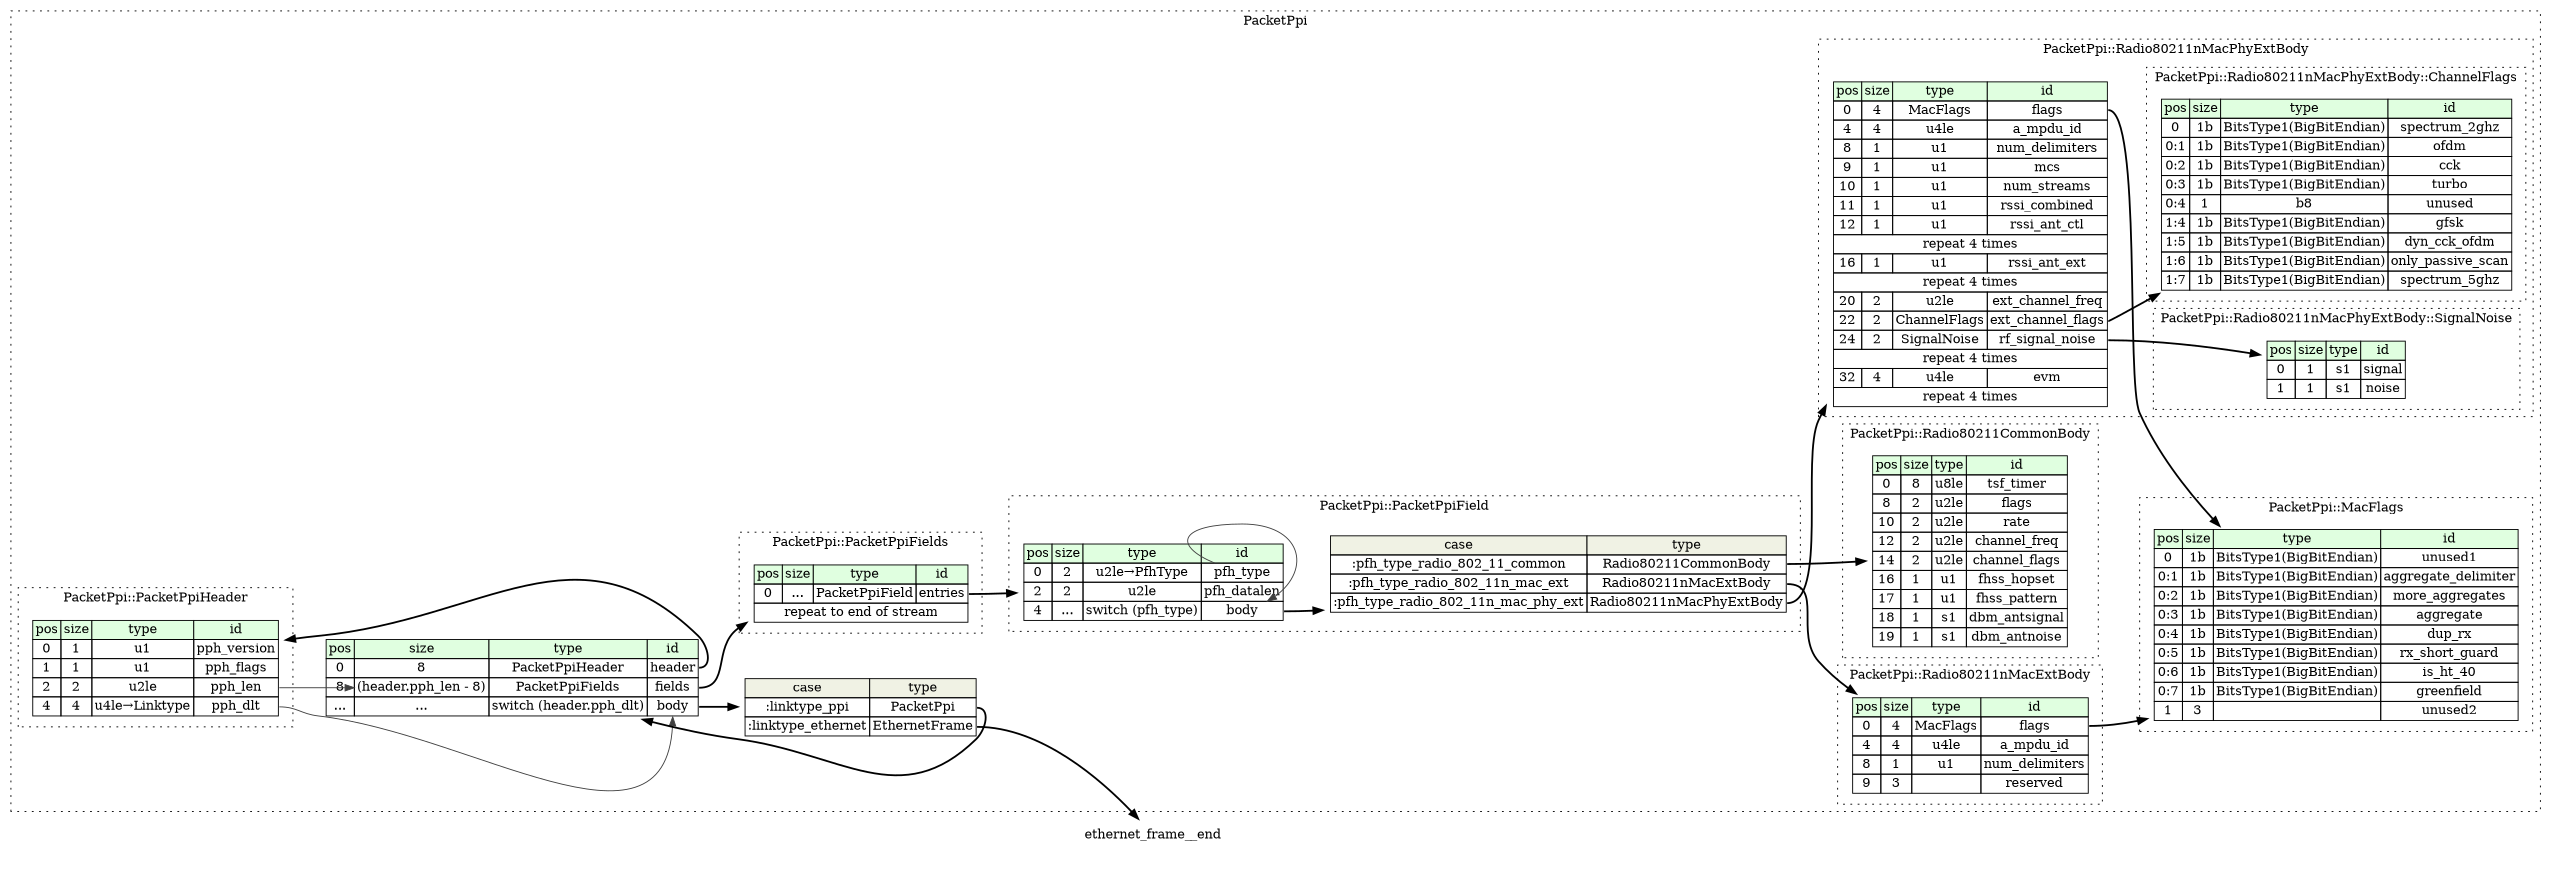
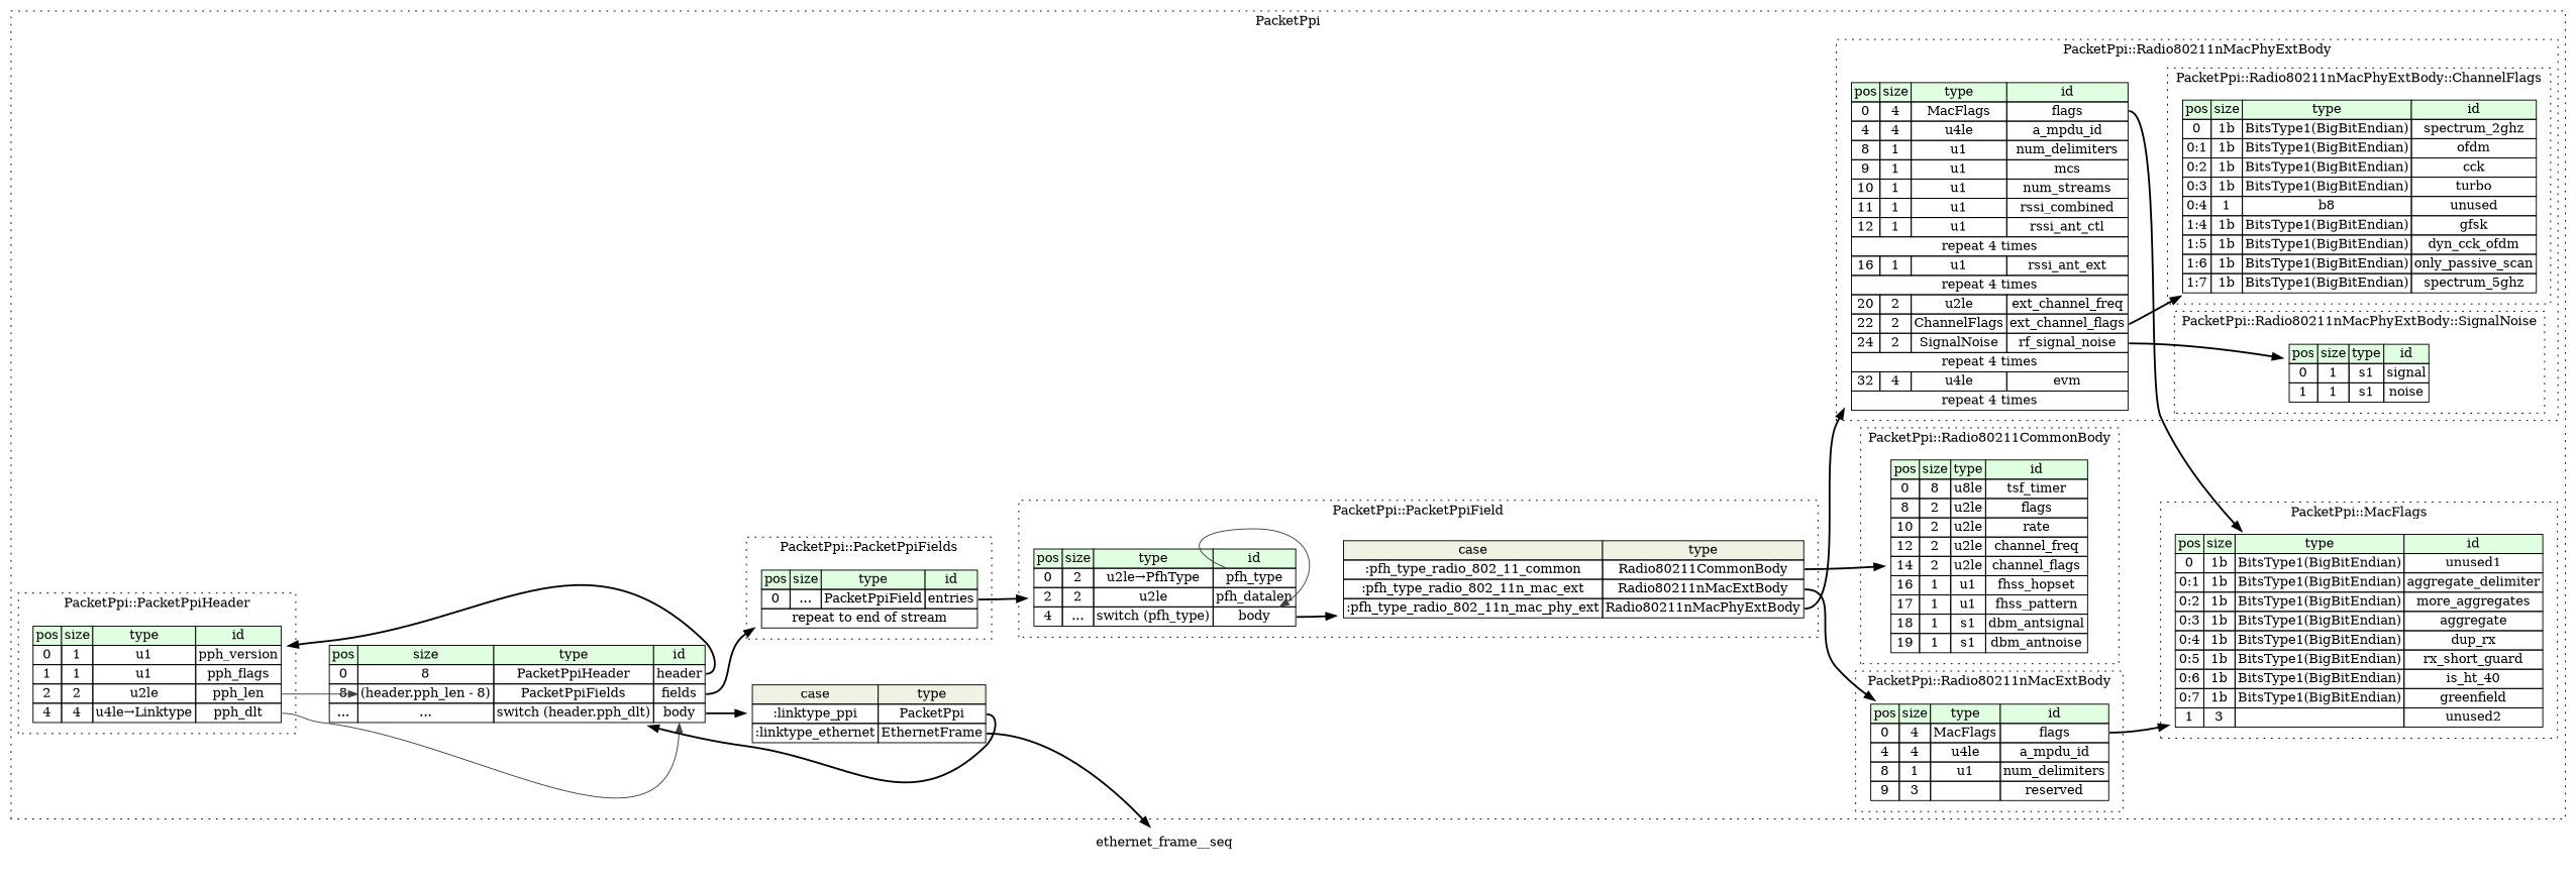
  digraph {
    rankdir=LR
    node [shape=plaintext]
    edge [style=bold tailport=flags_type]
    n1 [label=<<TABLE BORDER="0" CELLBORDER="1" CELLSPACING="0"> 				<TR><TD BGCOLOR="#E0FFE0">pos</TD><TD BGCOLOR="#E0FFE0">size</TD><TD BGCOLOR="#E0FFE0">type</TD><TD BGCOLOR="#E0FFE0">id</TD></TR> 				<TR><TD PORT="entries_pos">0</TD><TD PORT="entries_size">...</TD><TD>PacketPpiField</TD><TD PORT="entries_type">entries</TD></TR> 				<TR><TD COLSPAN="4" PORT="entries__repeat">repeat to end of stream</TD></TR> 			</TABLE>>]
    n2 [label=<<TABLE BORDER="0" CELLBORDER="1" CELLSPACING="0"> 				<TR><TD BGCOLOR="#E0FFE0">pos</TD><TD BGCOLOR="#E0FFE0">size</TD><TD BGCOLOR="#E0FFE0">type</TD><TD BGCOLOR="#E0FFE0">id</TD></TR> 				<TR><TD PORT="flags_pos">0</TD><TD PORT="flags_size">4</TD><TD>MacFlags</TD><TD PORT="flags_type">flags</TD></TR> 				<TR><TD PORT="a_mpdu_id_pos">4</TD><TD PORT="a_mpdu_id_size">4</TD><TD>u4le</TD><TD PORT="a_mpdu_id_type">a_mpdu_id</TD></TR> 				<TR><TD PORT="num_delimiters_pos">8</TD><TD PORT="num_delimiters_size">1</TD><TD>u1</TD><TD PORT="num_delimiters_type">num_delimiters</TD></TR> 				<TR><TD PORT="reserved_pos">9</TD><TD PORT="reserved_size">3</TD><TD></TD><TD PORT="reserved_type">reserved</TD></TR> 			</TABLE>>]
    n3 [label=<<TABLE BORDER="0" CELLBORDER="1" CELLSPACING="0"> 				<TR><TD BGCOLOR="#E0FFE0">pos</TD><TD BGCOLOR="#E0FFE0">size</TD><TD BGCOLOR="#E0FFE0">type</TD><TD BGCOLOR="#E0FFE0">id</TD></TR> 				<TR><TD PORT="unused1_pos">0</TD><TD PORT="unused1_size">1b</TD><TD>BitsType1(BigBitEndian)</TD><TD PORT="unused1_type">unused1</TD></TR> 				<TR><TD PORT="aggregate_delimiter_pos">0:1</TD><TD PORT="aggregate_delimiter_size">1b</TD><TD>BitsType1(BigBitEndian)</TD><TD PORT="aggregate_delimiter_type">aggregate_delimiter</TD></TR> 				<TR><TD PORT="more_aggregates_pos">0:2</TD><TD PORT="more_aggregates_size">1b</TD><TD>BitsType1(BigBitEndian)</TD><TD PORT="more_aggregates_type">more_aggregates</TD></TR> 				<TR><TD PORT="aggregate_pos">0:3</TD><TD PORT="aggregate_size">1b</TD><TD>BitsType1(BigBitEndian)</TD><TD PORT="aggregate_type">aggregate</TD></TR> 				<TR><TD PORT="dup_rx_pos">0:4</TD><TD PORT="dup_rx_size">1b</TD><TD>BitsType1(BigBitEndian)</TD><TD PORT="dup_rx_type">dup_rx</TD></TR> 				<TR><TD PORT="rx_short_guard_pos">0:5</TD><TD PORT="rx_short_guard_size">1b</TD><TD>BitsType1(BigBitEndian)</TD><TD PORT="rx_short_guard_type">rx_short_guard</TD></TR> 				<TR><TD PORT="is_ht_40_pos">0:6</TD><TD PORT="is_ht_40_size">1b</TD><TD>BitsType1(BigBitEndian)</TD><TD PORT="is_ht_40_type">is_ht_40</TD></TR> 				<TR><TD PORT="greenfield_pos">0:7</TD><TD PORT="greenfield_size">1b</TD><TD>BitsType1(BigBitEndian)</TD><TD PORT="greenfield_type">greenfield</TD></TR> 				<TR><TD PORT="unused2_pos">1</TD><TD PORT="unused2_size">3</TD><TD></TD><TD PORT="unused2_type">unused2</TD></TR> 			</TABLE>>]
    n4 [label=<<TABLE BORDER="0" CELLBORDER="1" CELLSPACING="0"> 				<TR><TD BGCOLOR="#E0FFE0">pos</TD><TD BGCOLOR="#E0FFE0">size</TD><TD BGCOLOR="#E0FFE0">type</TD><TD BGCOLOR="#E0FFE0">id</TD></TR> 				<TR><TD PORT="pph_version_pos">0</TD><TD PORT="pph_version_size">1</TD><TD>u1</TD><TD PORT="pph_version_type">pph_version</TD></TR> 				<TR><TD PORT="pph_flags_pos">1</TD><TD PORT="pph_flags_size">1</TD><TD>u1</TD><TD PORT="pph_flags_type">pph_flags</TD></TR> 				<TR><TD PORT="pph_len_pos">2</TD><TD PORT="pph_len_size">2</TD><TD>u2le</TD><TD PORT="pph_len_type">pph_len</TD></TR> 				<TR><TD PORT="pph_dlt_pos">4</TD><TD PORT="pph_dlt_size">4</TD><TD>u4le→Linktype</TD><TD PORT="pph_dlt_type">pph_dlt</TD></TR> 			</TABLE>>]
    n5 [label=<<TABLE BORDER="0" CELLBORDER="1" CELLSPACING="0"> 				<TR><TD BGCOLOR="#E0FFE0">pos</TD><TD BGCOLOR="#E0FFE0">size</TD><TD BGCOLOR="#E0FFE0">type</TD><TD BGCOLOR="#E0FFE0">id</TD></TR> 				<TR><TD PORT="tsf_timer_pos">0</TD><TD PORT="tsf_timer_size">8</TD><TD>u8le</TD><TD PORT="tsf_timer_type">tsf_timer</TD></TR> 				<TR><TD PORT="flags_pos">8</TD><TD PORT="flags_size">2</TD><TD>u2le</TD><TD PORT="flags_type">flags</TD></TR> 				<TR><TD PORT="rate_pos">10</TD><TD PORT="rate_size">2</TD><TD>u2le</TD><TD PORT="rate_type">rate</TD></TR> 				<TR><TD PORT="channel_freq_pos">12</TD><TD PORT="channel_freq_size">2</TD><TD>u2le</TD><TD PORT="channel_freq_type">channel_freq</TD></TR> 				<TR><TD PORT="channel_flags_pos">14</TD><TD PORT="channel_flags_size">2</TD><TD>u2le</TD><TD PORT="channel_flags_type">channel_flags</TD></TR> 				<TR><TD PORT="fhss_hopset_pos">16</TD><TD PORT="fhss_hopset_size">1</TD><TD>u1</TD><TD PORT="fhss_hopset_type">fhss_hopset</TD></TR> 				<TR><TD PORT="fhss_pattern_pos">17</TD><TD PORT="fhss_pattern_size">1</TD><TD>u1</TD><TD PORT="fhss_pattern_type">fhss_pattern</TD></TR> 				<TR><TD PORT="dbm_antsignal_pos">18</TD><TD PORT="dbm_antsignal_size">1</TD><TD>s1</TD><TD PORT="dbm_antsignal_type">dbm_antsignal</TD></TR> 				<TR><TD PORT="dbm_antnoise_pos">19</TD><TD PORT="dbm_antnoise_size">1</TD><TD>s1</TD><TD PORT="dbm_antnoise_type">dbm_antnoise</TD></TR> 			</TABLE>>]
    n6 [label=<<TABLE BORDER="0" CELLBORDER="1" CELLSPACING="0"> 				<TR><TD BGCOLOR="#E0FFE0">pos</TD><TD BGCOLOR="#E0FFE0">size</TD><TD BGCOLOR="#E0FFE0">type</TD><TD BGCOLOR="#E0FFE0">id</TD></TR> 				<TR><TD PORT="pfh_type_pos">0</TD><TD PORT="pfh_type_size">2</TD><TD>u2le→PfhType</TD><TD PORT="pfh_type_type">pfh_type</TD></TR> 				<TR><TD PORT="pfh_datalen_pos">2</TD><TD PORT="pfh_datalen_size">2</TD><TD>u2le</TD><TD PORT="pfh_datalen_type">pfh_datalen</TD></TR> 				<TR><TD PORT="body_pos">4</TD><TD PORT="body_size">...</TD><TD>switch (pfh_type)</TD><TD PORT="body_type">body</TD></TR> 			</TABLE>>]
    n7 [label=<<TABLE BORDER="0" CELLBORDER="1" CELLSPACING="0"> 	<TR><TD BGCOLOR="#F0F2E4">case</TD><TD BGCOLOR="#F0F2E4">type</TD></TR> 	<TR><TD>:pfh_type_radio_802_11_common</TD><TD PORT="case0">Radio80211CommonBody</TD></TR> 	<TR><TD>:pfh_type_radio_802_11n_mac_ext</TD><TD PORT="case1">Radio80211nMacExtBody</TD></TR> 	<TR><TD>:pfh_type_radio_802_11n_mac_phy_ext</TD><TD PORT="case2">Radio80211nMacPhyExtBody</TD></TR> </TABLE>>]
    n8 [label=<<TABLE BORDER="0" CELLBORDER="1" CELLSPACING="0"> 					<TR><TD BGCOLOR="#E0FFE0">pos</TD><TD BGCOLOR="#E0FFE0">size</TD><TD BGCOLOR="#E0FFE0">type</TD><TD BGCOLOR="#E0FFE0">id</TD></TR> 					<TR><TD PORT="spectrum_2ghz_pos">0</TD><TD PORT="spectrum_2ghz_size">1b</TD><TD>BitsType1(BigBitEndian)</TD><TD PORT="spectrum_2ghz_type">spectrum_2ghz</TD></TR> 					<TR><TD PORT="ofdm_pos">0:1</TD><TD PORT="ofdm_size">1b</TD><TD>BitsType1(BigBitEndian)</TD><TD PORT="ofdm_type">ofdm</TD></TR> 					<TR><TD PORT="cck_pos">0:2</TD><TD PORT="cck_size">1b</TD><TD>BitsType1(BigBitEndian)</TD><TD PORT="cck_type">cck</TD></TR> 					<TR><TD PORT="turbo_pos">0:3</TD><TD PORT="turbo_size">1b</TD><TD>BitsType1(BigBitEndian)</TD><TD PORT="turbo_type">turbo</TD></TR> 					<TR><TD PORT="unused_pos">0:4</TD><TD PORT="unused_size">1</TD><TD>b8</TD><TD PORT="unused_type">unused</TD></TR> 					<TR><TD PORT="gfsk_pos">1:4</TD><TD PORT="gfsk_size">1b</TD><TD>BitsType1(BigBitEndian)</TD><TD PORT="gfsk_type">gfsk</TD></TR> 					<TR><TD PORT="dyn_cck_ofdm_pos">1:5</TD><TD PORT="dyn_cck_ofdm_size">1b</TD><TD>BitsType1(BigBitEndian)</TD><TD PORT="dyn_cck_ofdm_type">dyn_cck_ofdm</TD></TR> 					<TR><TD PORT="only_passive_scan_pos">1:6</TD><TD PORT="only_passive_scan_size">1b</TD><TD>BitsType1(BigBitEndian)</TD><TD PORT="only_passive_scan_type">only_passive_scan</TD></TR> 					<TR><TD PORT="spectrum_5ghz_pos">1:7</TD><TD PORT="spectrum_5ghz_size">1b</TD><TD>BitsType1(BigBitEndian)</TD><TD PORT="spectrum_5ghz_type">spectrum_5ghz</TD></TR> 				</TABLE>>]
    n9 [label=<<TABLE BORDER="0" CELLBORDER="1" CELLSPACING="0"> 					<TR><TD BGCOLOR="#E0FFE0">pos</TD><TD BGCOLOR="#E0FFE0">size</TD><TD BGCOLOR="#E0FFE0">type</TD><TD BGCOLOR="#E0FFE0">id</TD></TR> 					<TR><TD PORT="signal_pos">0</TD><TD PORT="signal_size">1</TD><TD>s1</TD><TD PORT="signal_type">signal</TD></TR> 					<TR><TD PORT="noise_pos">1</TD><TD PORT="noise_size">1</TD><TD>s1</TD><TD PORT="noise_type">noise</TD></TR> 				</TABLE>>]
    n10 [label=<<TABLE BORDER="0" CELLBORDER="1" CELLSPACING="0"> 				<TR><TD BGCOLOR="#E0FFE0">pos</TD><TD BGCOLOR="#E0FFE0">size</TD><TD BGCOLOR="#E0FFE0">type</TD><TD BGCOLOR="#E0FFE0">id</TD></TR> 				<TR><TD PORT="flags_pos">0</TD><TD PORT="flags_size">4</TD><TD>MacFlags</TD><TD PORT="flags_type">flags</TD></TR> 				<TR><TD PORT="a_mpdu_id_pos">4</TD><TD PORT="a_mpdu_id_size">4</TD><TD>u4le</TD><TD PORT="a_mpdu_id_type">a_mpdu_id</TD></TR> 				<TR><TD PORT="num_delimiters_pos">8</TD><TD PORT="num_delimiters_size">1</TD><TD>u1</TD><TD PORT="num_delimiters_type">num_delimiters</TD></TR> 				<TR><TD PORT="mcs_pos">9</TD><TD PORT="mcs_size">1</TD><TD>u1</TD><TD PORT="mcs_type">mcs</TD></TR> 				<TR><TD PORT="num_streams_pos">10</TD><TD PORT="num_streams_size">1</TD><TD>u1</TD><TD PORT="num_streams_type">num_streams</TD></TR> 				<TR><TD PORT="rssi_combined_pos">11</TD><TD PORT="rssi_combined_size">1</TD><TD>u1</TD><TD PORT="rssi_combined_type">rssi_combined</TD></TR> 				<TR><TD PORT="rssi_ant_ctl_pos">12</TD><TD PORT="rssi_ant_ctl_size">1</TD><TD>u1</TD><TD PORT="rssi_ant_ctl_type">rssi_ant_ctl</TD></TR> 				<TR><TD COLSPAN="4" PORT="rssi_ant_ctl__repeat">repeat 4 times</TD></TR> 				<TR><TD PORT="rssi_ant_ext_pos">16</TD><TD PORT="rssi_ant_ext_size">1</TD><TD>u1</TD><TD PORT="rssi_ant_ext_type">rssi_ant_ext</TD></TR> 				<TR><TD COLSPAN="4" PORT="rssi_ant_ext__repeat">repeat 4 times</TD></TR> 				<TR><TD PORT="ext_channel_freq_pos">20</TD><TD PORT="ext_channel_freq_size">2</TD><TD>u2le</TD><TD PORT="ext_channel_freq_type">ext_channel_freq</TD></TR> 				<TR><TD PORT="ext_channel_flags_pos">22</TD><TD PORT="ext_channel_flags_size">2</TD><TD>ChannelFlags</TD><TD PORT="ext_channel_flags_type">ext_channel_flags</TD></TR> 				<TR><TD PORT="rf_signal_noise_pos">24</TD><TD PORT="rf_signal_noise_size">2</TD><TD>SignalNoise</TD><TD PORT="rf_signal_noise_type">rf_signal_noise</TD></TR> 				<TR><TD COLSPAN="4" PORT="rf_signal_noise__repeat">repeat 4 times</TD></TR> 				<TR><TD PORT="evm_pos">32</TD><TD PORT="evm_size">4</TD><TD>u4le</TD><TD PORT="evm_type">evm</TD></TR> 				<TR><TD COLSPAN="4" PORT="evm__repeat">repeat 4 times</TD></TR> 			</TABLE>>]
    n11 [label=<<TABLE BORDER="0" CELLBORDER="1" CELLSPACING="0"> 			<TR><TD BGCOLOR="#E0FFE0">pos</TD><TD BGCOLOR="#E0FFE0">size</TD><TD BGCOLOR="#E0FFE0">type</TD><TD BGCOLOR="#E0FFE0">id</TD></TR> 			<TR><TD PORT="header_pos">0</TD><TD PORT="header_size">8</TD><TD>PacketPpiHeader</TD><TD PORT="header_type">header</TD></TR> 			<TR><TD PORT="fields_pos">8</TD><TD PORT="fields_size">(header.pph_len - 8)</TD><TD>PacketPpiFields</TD><TD PORT="fields_type">fields</TD></TR> 			<TR><TD PORT="body_pos">...</TD><TD PORT="body_size">...</TD><TD>switch (header.pph_dlt)</TD><TD PORT="body_type">body</TD></TR> 		</TABLE>>]
    n12 [label=<<TABLE BORDER="0" CELLBORDER="1" CELLSPACING="0"> 	<TR><TD BGCOLOR="#F0F2E4">case</TD><TD BGCOLOR="#F0F2E4">type</TD></TR> 	<TR><TD>:linktype_ppi</TD><TD PORT="case0">PacketPpi</TD></TR> 	<TR><TD>:linktype_ethernet</TD><TD PORT="case1">EthernetFrame</TD></TR> </TABLE>>]
-   ethernet_frame__seq [label=ethernet_frame__end]
+   ethernet_frame__seq
    subgraph cluster_1 {
      label=PacketPpi
      style=dotted
      n11
      n12
      subgraph cluster_2 {
        label="PacketPpi::PacketPpiFields"
        style=dotted
        n1
      }
      subgraph cluster_3 {
        label="PacketPpi::Radio80211nMacExtBody"
        style=dotted
        n2
      }
      subgraph cluster_4 {
        label="PacketPpi::MacFlags"
        style=dotted
        n3
      }
      subgraph cluster_5 {
        label="PacketPpi::PacketPpiHeader"
        style=dotted
        n4
      }
      subgraph cluster_6 {
        label="PacketPpi::Radio80211CommonBody"
        style=dotted
        n5
      }
      subgraph cluster_7 {
        label="PacketPpi::PacketPpiField"
        style=dotted
        n6
        n7
      }
      subgraph cluster_8 {
        label="PacketPpi::Radio80211nMacPhyExtBody"
        style=dotted
        n10
        subgraph cluster_9 {
          label="PacketPpi::Radio80211nMacPhyExtBody::ChannelFlags"
          style=dotted
          n8
        }
        subgraph cluster_10 {
          label="PacketPpi::Radio80211nMacPhyExtBody::SignalNoise"
          style=dotted
          n9
        }
      }
    }
    n1 -> n6 [tailport=entries_type]
    n2 -> n3
    n4 -> n11 [color="#404040" headport=fields_size tailport=pph_len_type style=""]
    n4 -> n11 [color="#404040" headport=body_type tailport=pph_dlt_type style=""]
    n6 -> n6 [color="#404040" headport=body_type tailport=pfh_type_type style=""]
    n6 -> n7 [tailport=body_type]
    n7 -> n2 [tailport=case1]
    n7 -> n5 [tailport=case0]
    n7 -> n10 [tailport=case2]
    n10 -> n3
    n10 -> n8 [tailport=ext_channel_flags_type]
    n10 -> n9 [tailport=rf_signal_noise_type]
    n11 -> n1 [tailport=fields_type]
    n11 -> n4 [tailport=header_type]
    n11 -> n12 [tailport=body_type]
    n12 -> n11 [tailport=case0]
    n12 -> ethernet_frame__seq [tailport=case1]
  }
